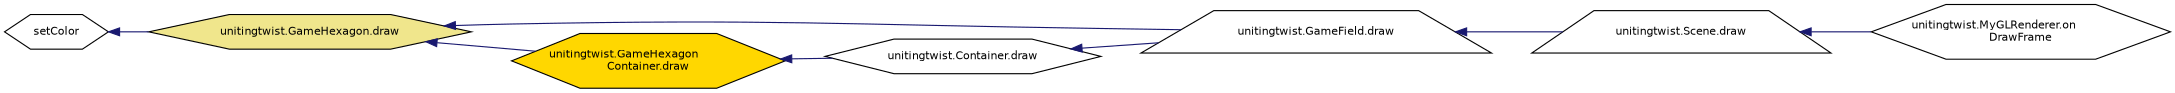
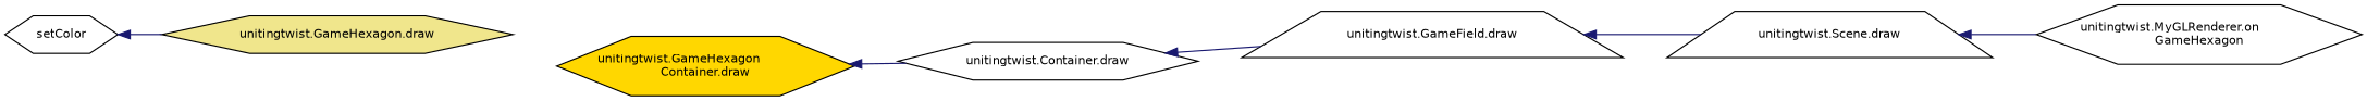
  digraph {
    rankdir=LR
    node [color=black fillcolor=white fontname=Helvetica fontsize=10 shape=hexagon style=filled]
    edge [color=midnightblue dir=back fontname=Helvetica fontsize=10 labelfontname=Helvetica labelfontsize=10 style=solid]
    n1 [fontcolor=black height=0.2 label=setColor width=0.4]
    n2 [fillcolor=khaki height=0.2 label="unitingtwist.GameHexagon.draw" width=0.4]
    n3 [height=0.2 label="unitingtwist.GameField.draw" shape=trapezium width=0.4]
    n4 [fillcolor=gold height=0.2 label="unitingtwist.GameHexagon\lContainer.draw" width=0.4]
    n5 [height=0.2 label="unitingtwist.Scene.draw" shape=trapezium width=0.4]
    n6 [height=0.2 label="unitingtwist.Container.draw" width=0.4]
-   n7 [height=0.2 label="unitingtwist.MyGLRenderer.on\lDrawFrame" width=0.4]
+   n7 [height=0.2 label="unitingtwist.MyGLRenderer.on\lGameHexagon" width=0.4]
    n1 -> n2
-   n2 -> n3
-   n2 -> n4
    n3 -> n5
    n4 -> n6
    n5 -> n7
    n6 -> n3
  }
